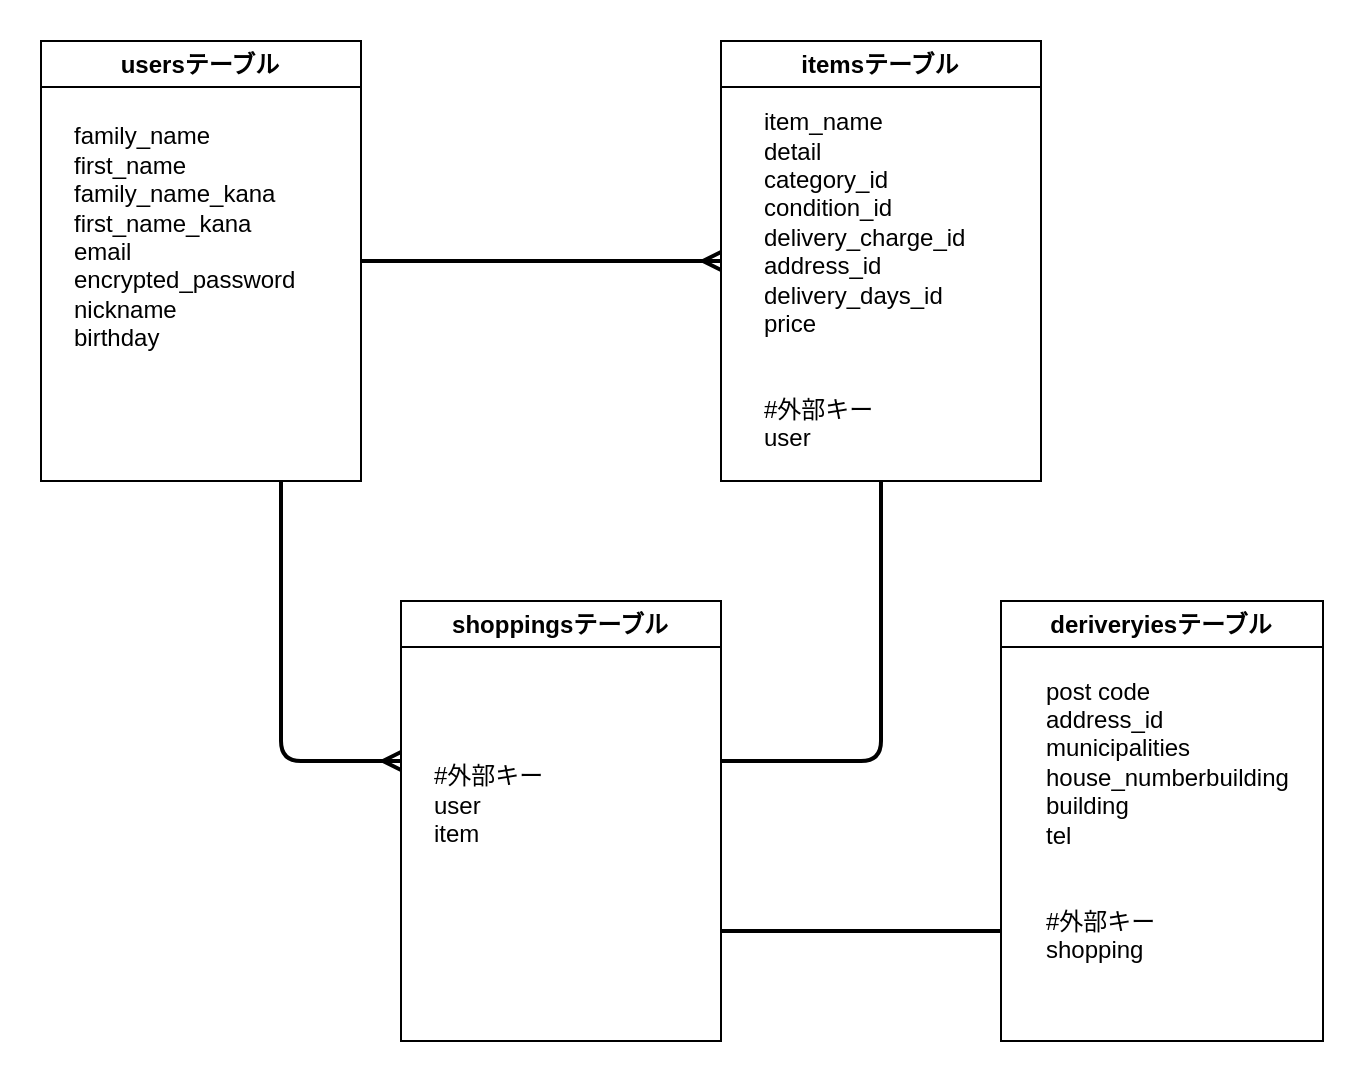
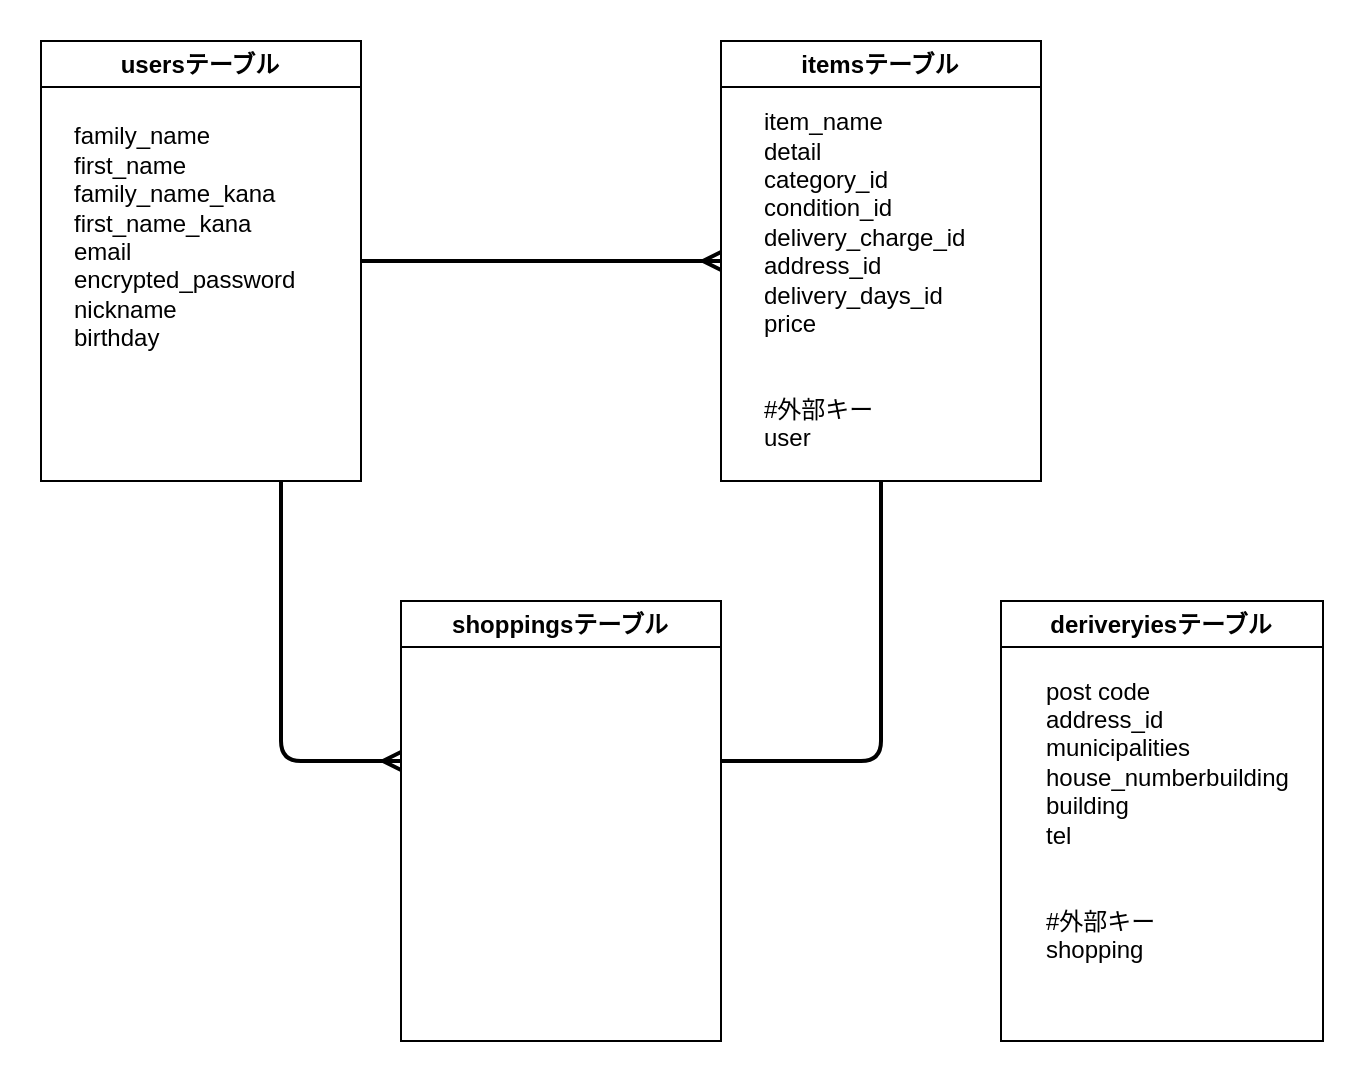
  <mxCell id="0" />
  <mxCell id="1" parent="0" />
  <mxCell id="2" style="edgeStyle=none;html=1;endArrow=ERmany;endFill=0;entryX=0;entryY=0.5;entryDx=0;entryDy=0;strokeWidth=2;jumpSize=7;targetPerimeterSpacing=12;" parent="1" target="7" edge="1"><mxGeometry relative="1" as="geometry"><mxPoint x="350" y="130" as="targetPoint" /><mxPoint x="180" y="130" as="sourcePoint" /></mxGeometry></mxCell>
  <mxCell id="3" style="edgeStyle=orthogonalEdgeStyle;jumpSize=7;html=1;exitX=0.75;exitY=1;exitDx=0;exitDy=0;endArrow=ERmany;endFill=0;strokeWidth=2;" parent="1" source="4" edge="1"><mxGeometry relative="1" as="geometry"><mxPoint x="200" y="380" as="targetPoint" /><Array as="points"><mxPoint x="140" y="380" /></Array></mxGeometry></mxCell>
  <mxCell id="4" value="usersテーブル" style="swimlane;" parent="1" vertex="1"><mxGeometry x="20" y="20" width="160" height="220" as="geometry"><mxRectangle x="50" y="60" width="90" height="23" as="alternateBounds" /></mxGeometry></mxCell>
  <mxCell id="5" value="family_name&lt;br&gt;first_name&lt;br&gt;family_name_kana&lt;br&gt;first_name_kana&lt;br&gt;email&lt;br&gt;&lt;div&gt;&lt;span&gt;encrypted_password&lt;/span&gt;&lt;/div&gt;&lt;div&gt;&lt;span&gt;nickname&lt;/span&gt;&lt;/div&gt;&lt;div&gt;&lt;span&gt;birthday&lt;/span&gt;&lt;/div&gt;&lt;div&gt;&lt;span&gt;&lt;br&gt;&lt;/span&gt;&lt;/div&gt;&lt;div&gt;&lt;span&gt;&lt;br&gt;&lt;/span&gt;&lt;/div&gt;&lt;div&gt;&lt;br&gt;&lt;/div&gt;" style="text;html=1;resizable=0;autosize=1;align=left;verticalAlign=middle;points=[];fillColor=none;strokeColor=none;rounded=0;dashed=1;" parent="4" vertex="1"><mxGeometry x="15" y="45" width="130" height="150" as="geometry" /></mxCell>
  <mxCell id="6" style="edgeStyle=orthogonalEdgeStyle;jumpSize=7;html=1;exitX=0.5;exitY=1;exitDx=0;exitDy=0;endArrow=none;endFill=0;strokeWidth=2;" parent="1" source="7" edge="1"><mxGeometry relative="1" as="geometry"><mxPoint x="360" y="380" as="targetPoint" /><Array as="points"><mxPoint x="440" y="380" /><mxPoint x="380" y="380" /></Array></mxGeometry></mxCell>
  <mxCell id="7" value="itemsテーブル" style="swimlane;" parent="1" vertex="1"><mxGeometry x="360" y="20" width="160" height="220" as="geometry"><mxRectangle x="50" y="60" width="90" height="23" as="alternateBounds" /></mxGeometry></mxCell>
  <mxCell id="8" value="item_name&lt;br&gt;detail&lt;br&gt;category_id&lt;br&gt;condition_id&lt;br&gt;delivery_charge_id&lt;br&gt;address_id&lt;br&gt;delivery_days_id&lt;br&gt;price&lt;br&gt;&lt;br&gt;&lt;br&gt;#外部キー&lt;br&gt;user" style="text;html=1;resizable=0;autosize=1;align=left;verticalAlign=middle;points=[];fillColor=none;strokeColor=none;rounded=0;dashed=1;" parent="7" vertex="1"><mxGeometry x="20" y="35" width="120" height="170" as="geometry" /></mxCell>
- <mxCell id="9" style="edgeStyle=none;jumpSize=7;html=1;exitX=1;exitY=0.75;exitDx=0;exitDy=0;entryX=0;entryY=0.75;entryDx=0;entryDy=0;endArrow=none;endFill=0;strokeWidth=2;" parent="1" source="10" target="12" edge="1"><mxGeometry relative="1" as="geometry" /></mxCell>
  <mxCell id="10" value="shoppingsテーブル" style="swimlane;" parent="1" vertex="1"><mxGeometry x="200" y="300" width="160" height="220" as="geometry"><mxRectangle x="50" y="60" width="90" height="23" as="alternateBounds" /></mxGeometry></mxCell>
- <mxCell id="11" value="&lt;br&gt;&lt;div&gt;&lt;span&gt;#外部キー&lt;/span&gt;&lt;/div&gt;&lt;div&gt;user&lt;/div&gt;&lt;div&gt;&lt;span&gt;i&lt;/span&gt;&lt;span&gt;tem&lt;/span&gt;&lt;/div&gt;" style="text;html=1;resizable=0;autosize=1;align=left;verticalAlign=middle;points=[];fillColor=none;strokeColor=none;rounded=0;dashed=1;" parent="10" vertex="1"><mxGeometry x="15" y="65" width="70" height="60" as="geometry" /></mxCell>
  <mxCell id="12" value="deriveryiesテーブル" style="swimlane;" parent="1" vertex="1"><mxGeometry x="500" y="300" width="161" height="220" as="geometry"><mxRectangle x="50" y="60" width="90" height="23" as="alternateBounds" /></mxGeometry></mxCell>
  <mxCell id="13" value="post code&lt;br&gt;address_id&lt;br&gt;municipalities&lt;br&gt;house_numberbuilding&lt;br&gt;building&lt;br&gt;tel&lt;br&gt;&lt;br&gt;&lt;br&gt;#外部キー&lt;br&gt;shopping" style="text;html=1;resizable=0;autosize=1;align=left;verticalAlign=middle;points=[];fillColor=none;strokeColor=none;rounded=0;dashed=1;" parent="12" vertex="1"><mxGeometry x="21" y="40" width="140" height="140" as="geometry" /></mxCell>
